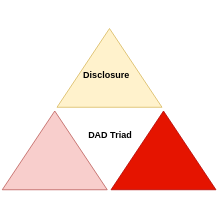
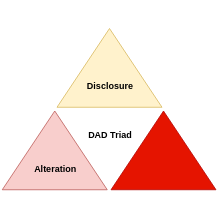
  <mxCell id="0" />
  <mxCell id="1" parent="0" />
  <mxCell id="2" value="" style="triangle;whiteSpace=wrap;html=1;rotation=-90;fillColor=#fff2cc;strokeColor=#d6b656;" parent="1" vertex="1"><mxGeometry x="93" y="20" width="105" height="140" as="geometry" /></mxCell>
  <mxCell id="3" value="" style="triangle;whiteSpace=wrap;html=1;rotation=-90;fillColor=#f8cecc;strokeColor=#b85450;" parent="1" vertex="1"><mxGeometry x="20" y="130" width="105" height="140" as="geometry" /></mxCell>
  <mxCell id="4" value="" style="triangle;whiteSpace=wrap;html=1;rotation=-90;fillColor=#e51400;strokeColor=#B20000;fontColor=#ffffff;" parent="1" vertex="1"><mxGeometry x="165" y="130" width="105" height="140" as="geometry" /></mxCell>
  <mxCell id="5" value="DAD Triad" style="text;html=1;align=center;verticalAlign=middle;resizable=0;points=[];autosize=1;strokeColor=none;fillColor=none;fontStyle=1" parent="1" vertex="1"><mxGeometry x="105.5" y="165" width="80" height="30" as="geometry" /></mxCell>
- <mxCell id="7" value="Disclosure" style="text;html=1;align=center;verticalAlign=middle;resizable=0;points=[];autosize=1;strokeColor=none;fillColor=none;fontStyle=1" parent="1" vertex="1"><mxGeometry x="100.5" y="85" width="80" height="30" as="geometry" /></mxCell>
+ <mxCell id="6" value="Alteration" style="text;html=1;align=center;verticalAlign=middle;resizable=0;points=[];autosize=1;strokeColor=none;fillColor=none;fontStyle=1" parent="1" vertex="1"><mxGeometry x="33" y="210" width="80" height="30" as="geometry" /></mxCell>
+ <mxCell id="7" value="Disclosure" style="text;html=1;align=center;verticalAlign=middle;resizable=0;points=[];autosize=1;strokeColor=none;fillColor=none;fontStyle=1" parent="1" vertex="1"><mxGeometry x="105.5" y="100" width="80" height="30" as="geometry" /></mxCell>
